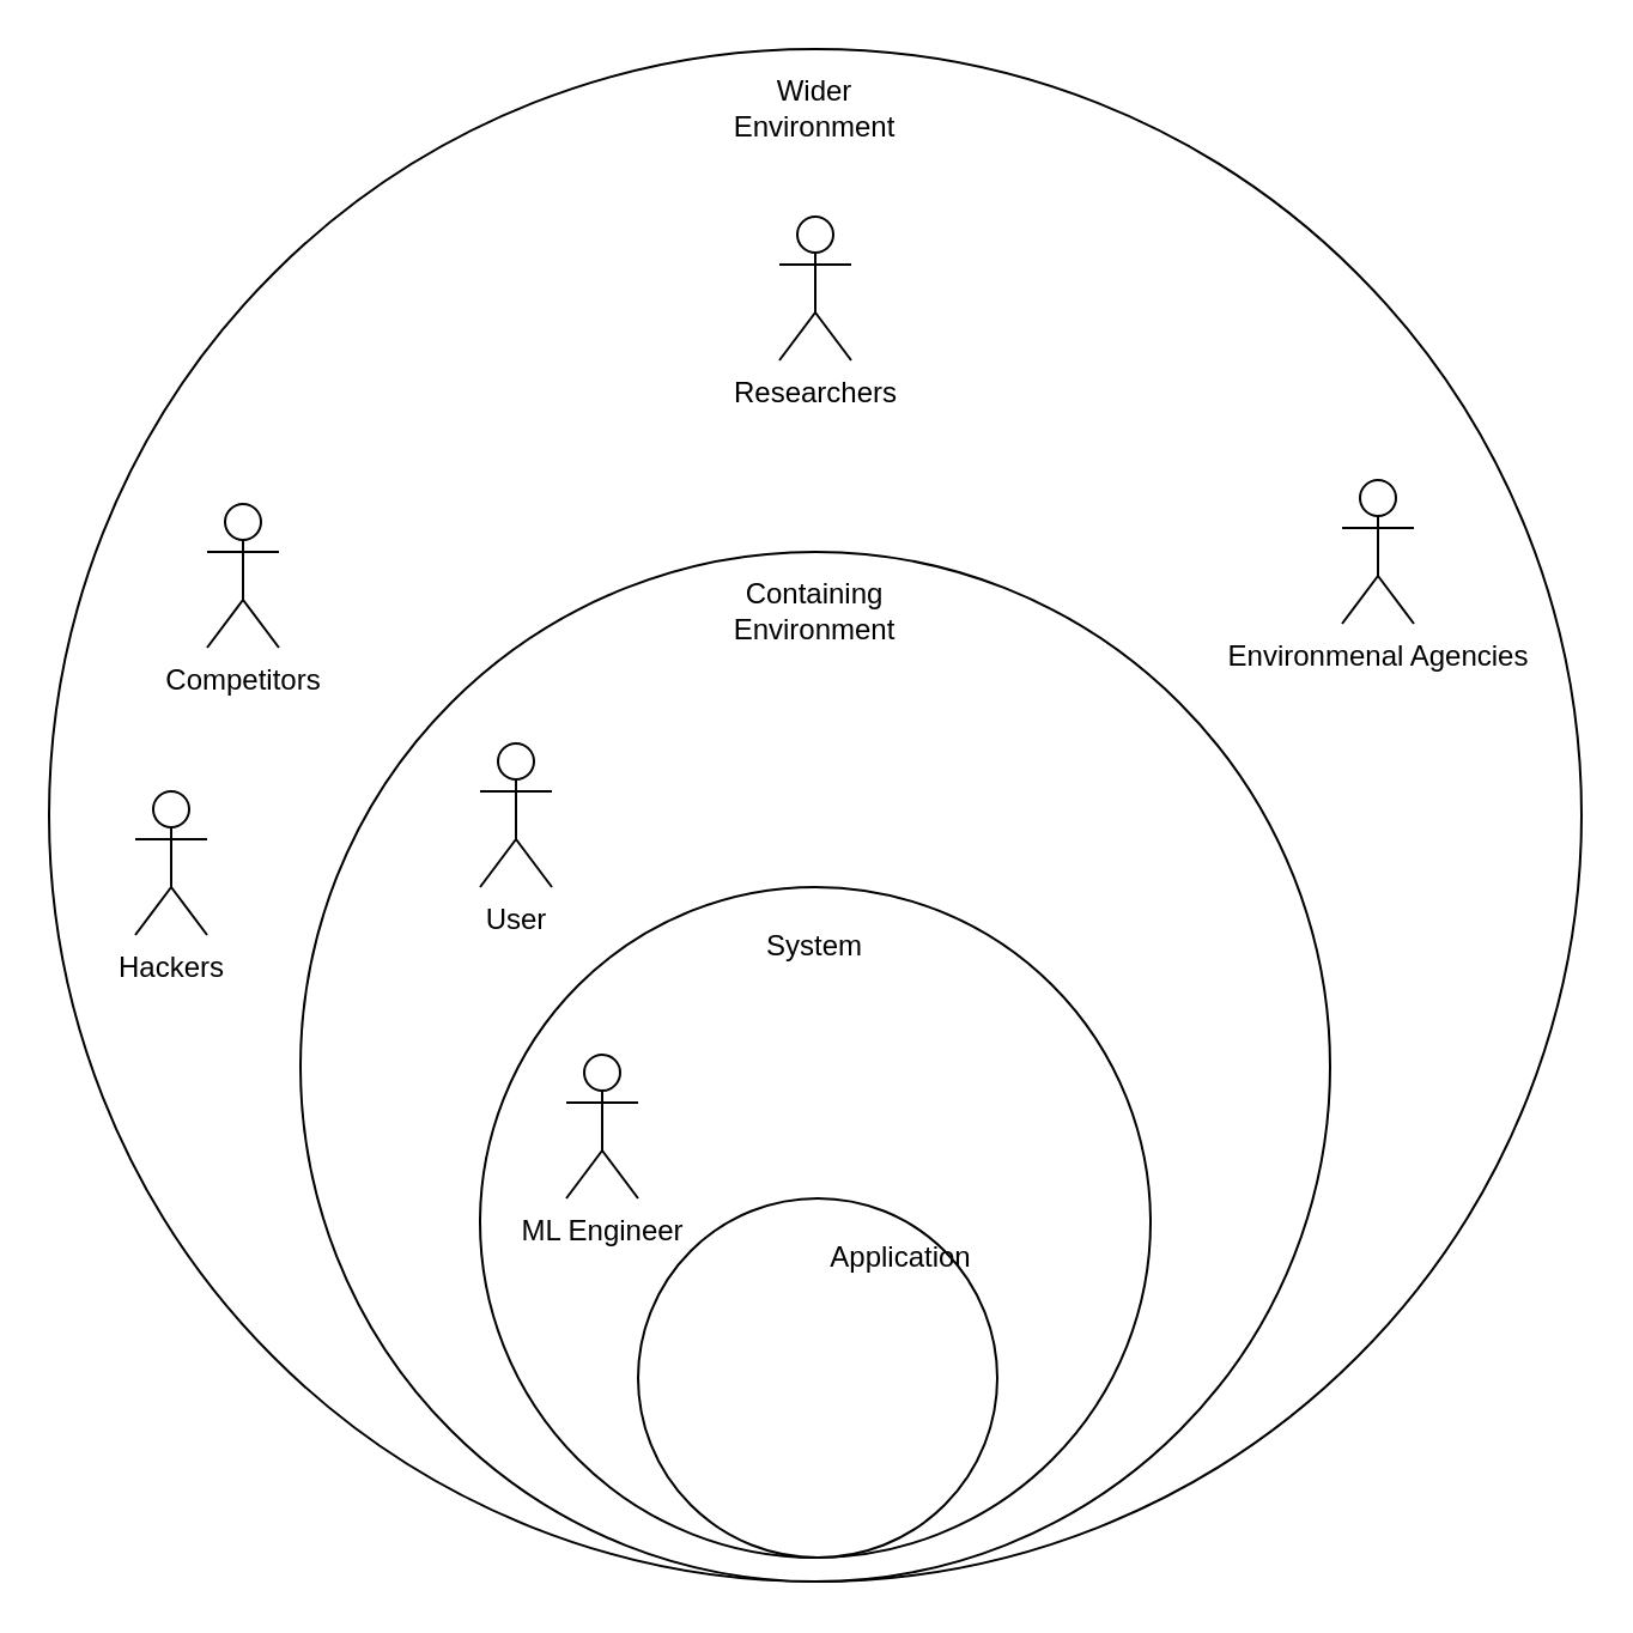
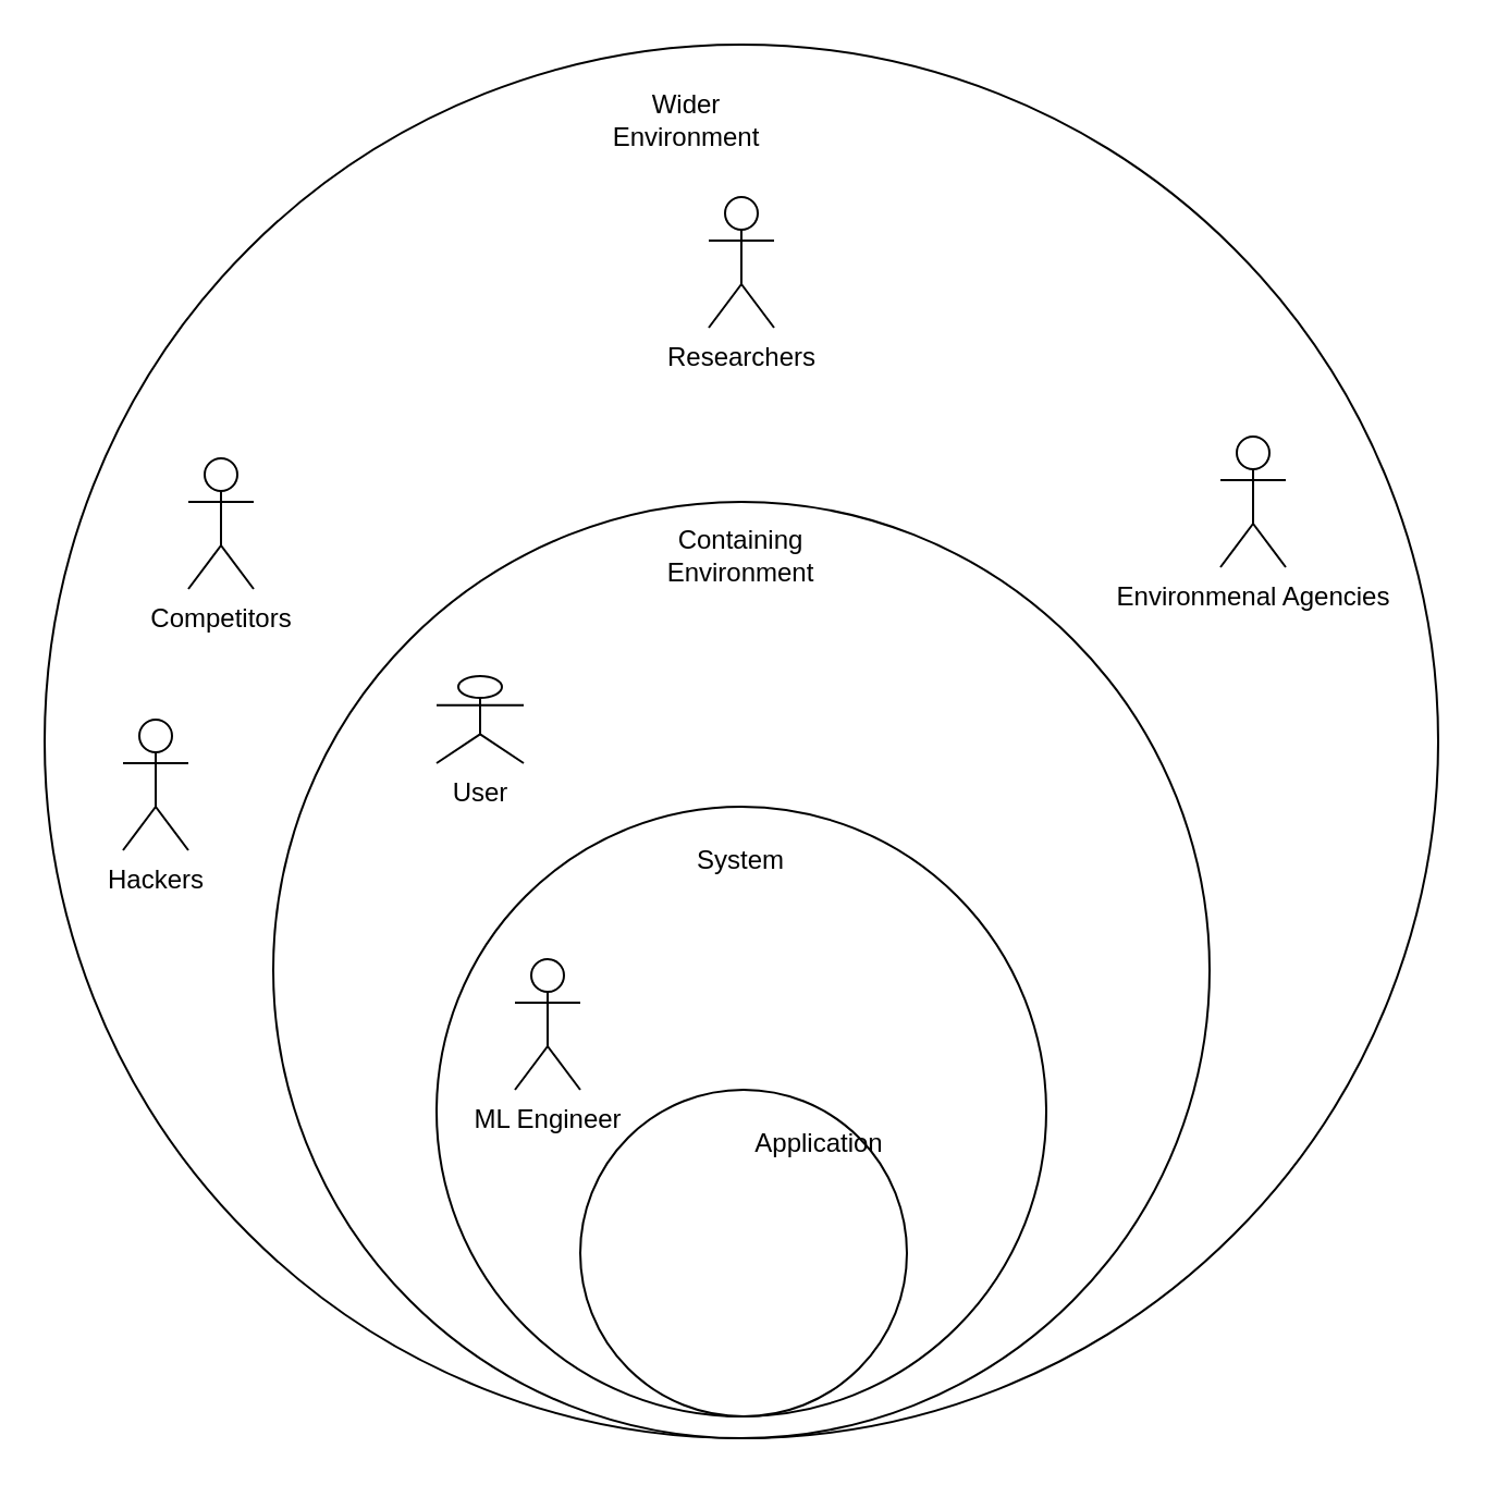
  <mxCell id="0" />
  <mxCell id="1" parent="0" />
  <mxCell id="2" value="" style="group" vertex="1" connectable="0" parent="1"><mxGeometry x="20" y="20" width="640" height="640" as="geometry" /></mxCell>
  <mxCell id="3" value="&lt;div&gt;&lt;br&gt;&lt;/div&gt;&lt;div&gt;&lt;br&gt;&lt;/div&gt;" style="ellipse;whiteSpace=wrap;html=1;aspect=fixed;" vertex="1" parent="2"><mxGeometry width="640" height="640" as="geometry" /></mxCell>
  <mxCell id="4" value="" style="ellipse;whiteSpace=wrap;html=1;aspect=fixed;" vertex="1" parent="2"><mxGeometry x="105" y="210" width="430" height="430" as="geometry" /></mxCell>
  <mxCell id="5" value="" style="ellipse;whiteSpace=wrap;html=1;aspect=fixed;" vertex="1" parent="2"><mxGeometry x="180" y="350" width="280" height="280" as="geometry" /></mxCell>
  <mxCell id="6" value="" style="ellipse;whiteSpace=wrap;html=1;aspect=fixed;" vertex="1" parent="2"><mxGeometry x="246" y="480" width="150" height="150" as="geometry" /></mxCell>
- <mxCell id="7" value="Wider Environment" style="text;html=1;align=center;verticalAlign=middle;whiteSpace=wrap;rounded=0;" vertex="1" parent="2"><mxGeometry x="290" y="10" width="60" height="30" as="geometry" /></mxCell>
+ <mxCell id="7" value="Wider Environment" style="text;html=1;align=center;verticalAlign=middle;whiteSpace=wrap;rounded=0;" vertex="1" parent="2"><mxGeometry x="265" y="20" width="60" height="30" as="geometry" /></mxCell>
  <mxCell id="8" value="Containing Environment" style="text;html=1;align=center;verticalAlign=middle;whiteSpace=wrap;rounded=0;" vertex="1" parent="2"><mxGeometry x="290" y="220" width="60" height="30" as="geometry" /></mxCell>
  <mxCell id="9" value="System" style="text;html=1;align=center;verticalAlign=middle;whiteSpace=wrap;rounded=0;" vertex="1" parent="2"><mxGeometry x="290" y="360" width="60" height="30" as="geometry" /></mxCell>
  <mxCell id="10" value="Application" style="text;html=1;align=center;verticalAlign=middle;whiteSpace=wrap;rounded=0;" vertex="1" parent="2"><mxGeometry x="326" y="490" width="60" height="30" as="geometry" /></mxCell>
  <mxCell id="11" value="ML Engineer" style="shape=umlActor;verticalLabelPosition=bottom;verticalAlign=top;html=1;outlineConnect=0;" vertex="1" parent="2"><mxGeometry x="216" y="420" width="30" height="60" as="geometry" /></mxCell>
- <mxCell id="12" value="User" style="shape=umlActor;verticalLabelPosition=bottom;verticalAlign=top;html=1;outlineConnect=0;" vertex="1" parent="2"><mxGeometry x="180" y="290" width="30" height="60" as="geometry" /></mxCell>
+ <mxCell id="12" value="User" style="shape=umlActor;verticalLabelPosition=bottom;verticalAlign=top;html=1;outlineConnect=0;" vertex="1" parent="2"><mxGeometry x="180" y="290" width="40" height="40" as="geometry" /></mxCell>
  <mxCell id="13" value="Competitors" style="shape=umlActor;verticalLabelPosition=bottom;verticalAlign=top;html=1;outlineConnect=0;" vertex="1" parent="2"><mxGeometry x="66" y="190" width="30" height="60" as="geometry" /></mxCell>
  <mxCell id="14" value="Hackers" style="shape=umlActor;verticalLabelPosition=bottom;verticalAlign=top;html=1;outlineConnect=0;" vertex="1" parent="2"><mxGeometry x="36" y="310" width="30" height="60" as="geometry" /></mxCell>
  <mxCell id="15" value="Researchers" style="shape=umlActor;verticalLabelPosition=bottom;verticalAlign=top;html=1;outlineConnect=0;" vertex="1" parent="2"><mxGeometry x="305" y="70" width="30" height="60" as="geometry" /></mxCell>
  <mxCell id="16" value="Environmenal Agencies" style="shape=umlActor;verticalLabelPosition=bottom;verticalAlign=top;html=1;outlineConnect=0;" vertex="1" parent="2"><mxGeometry x="540" y="180" width="30" height="60" as="geometry" /></mxCell>
